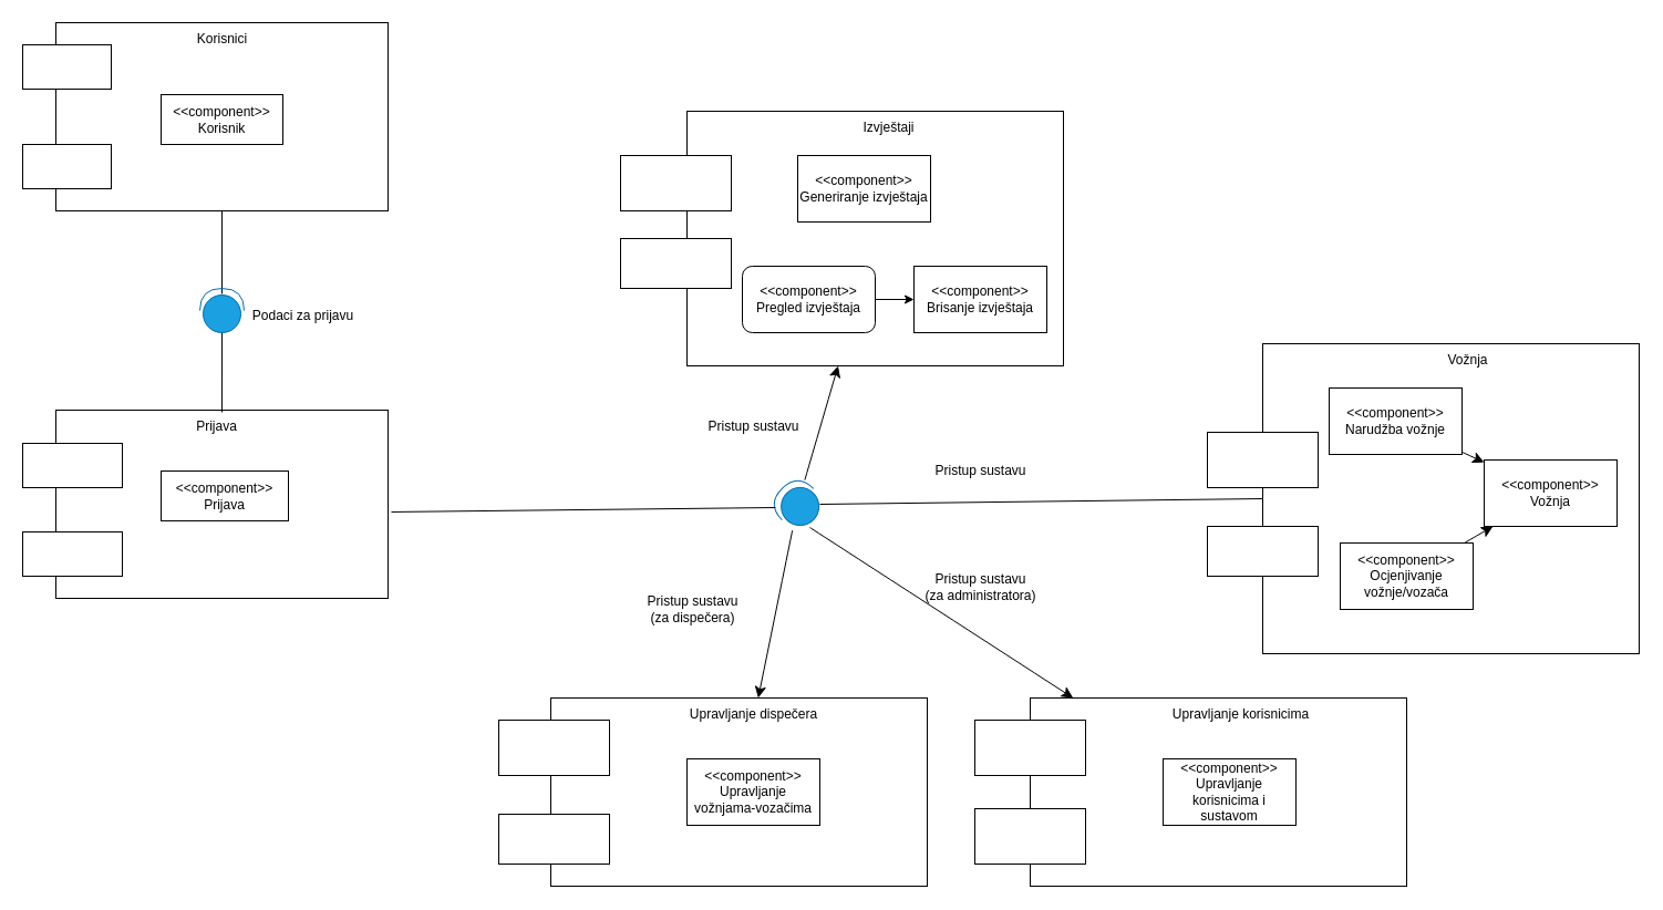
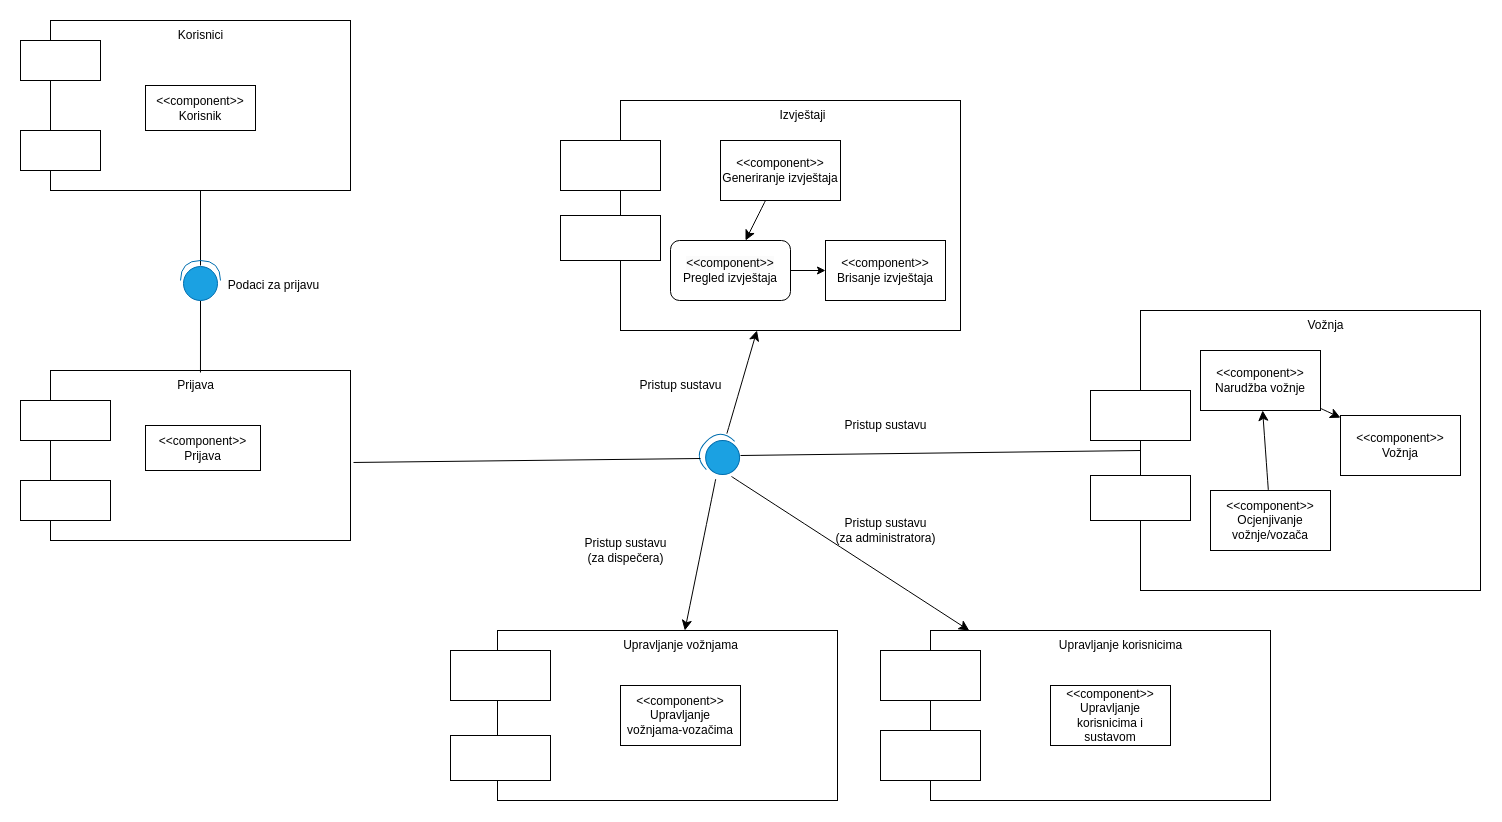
  <mxCell id="0" />
  <mxCell id="1" parent="0" />
  <mxCell id="2" value="" style="rounded=0;whiteSpace=wrap;html=1;" parent="1" vertex="1"><mxGeometry x="50" y="20" width="300" height="170" as="geometry" /></mxCell>
  <mxCell id="3" value="" style="rounded=0;whiteSpace=wrap;html=1;" parent="1" vertex="1"><mxGeometry x="20" y="40" width="80" height="40" as="geometry" /></mxCell>
  <mxCell id="4" value="" style="rounded=0;whiteSpace=wrap;html=1;" parent="1" vertex="1"><mxGeometry x="20" y="130" width="80" height="40" as="geometry" /></mxCell>
  <mxCell id="5" value="&amp;lt;&amp;lt;component&amp;gt;&amp;gt;&lt;br&gt;Korisnik" style="rounded=0;whiteSpace=wrap;html=1;" parent="1" vertex="1"><mxGeometry x="145" y="85" width="110" height="45" as="geometry" /></mxCell>
  <mxCell id="6" value="Korisnici" style="text;html=1;align=center;verticalAlign=middle;resizable=0;points=[];autosize=1;strokeColor=none;fillColor=none;" parent="1" vertex="1"><mxGeometry x="165" y="20" width="70" height="30" as="geometry" /></mxCell>
  <mxCell id="7" value="" style="rounded=0;whiteSpace=wrap;html=1;" parent="1" vertex="1"><mxGeometry x="50" y="370" width="300" height="170" as="geometry" /></mxCell>
  <mxCell id="8" value="" style="endArrow=none;html=1;rounded=0;entryX=0.5;entryY=1;entryDx=0;entryDy=0;exitX=1;exitY=0.5;exitDx=0;exitDy=0;exitPerimeter=0;" parent="1" target="2" edge="1"><mxGeometry width="50" height="50" relative="1" as="geometry"><mxPoint x="200" y="265" as="sourcePoint" /><mxPoint x="320" y="260" as="targetPoint" /></mxGeometry></mxCell>
  <mxCell id="9" value="" style="endArrow=none;html=1;rounded=0;entryX=0;entryY=0.5;entryDx=0;entryDy=0;entryPerimeter=0;exitX=0.583;exitY=0.067;exitDx=0;exitDy=0;exitPerimeter=0;" parent="1" source="14" target="21" edge="1"><mxGeometry width="50" height="50" relative="1" as="geometry"><mxPoint x="200" y="360" as="sourcePoint" /><mxPoint x="200" y="300" as="targetPoint" /></mxGeometry></mxCell>
  <mxCell id="10" value="Podaci za prijavu" style="text;html=1;align=center;verticalAlign=middle;resizable=0;points=[];autosize=1;strokeColor=none;fillColor=none;" parent="1" vertex="1"><mxGeometry x="217.5" y="270" width="110" height="30" as="geometry" /></mxCell>
  <mxCell id="11" value="" style="rounded=0;whiteSpace=wrap;html=1;" parent="1" vertex="1"><mxGeometry x="20" y="400" width="90" height="40" as="geometry" /></mxCell>
  <mxCell id="12" value="" style="rounded=0;whiteSpace=wrap;html=1;" parent="1" vertex="1"><mxGeometry x="20" y="480" width="90" height="40" as="geometry" /></mxCell>
  <mxCell id="13" value="&amp;lt;&amp;lt;component&amp;gt;&amp;gt;&lt;br&gt;Prijava" style="rounded=0;whiteSpace=wrap;html=1;" parent="1" vertex="1"><mxGeometry x="145" y="425" width="115" height="45" as="geometry" /></mxCell>
  <mxCell id="14" value="Prijava" style="text;html=1;align=center;verticalAlign=middle;resizable=0;points=[];autosize=1;strokeColor=none;fillColor=none;" parent="1" vertex="1"><mxGeometry x="165" y="370" width="60" height="30" as="geometry" /></mxCell>
  <mxCell id="15" style="edgeStyle=none;curved=1;rounded=0;orthogonalLoop=1;jettySize=auto;html=1;fontSize=12;startSize=8;endSize=8;" parent="1" source="17" target="28" edge="1"><mxGeometry relative="1" as="geometry" /></mxCell>
  <mxCell id="16" style="edgeStyle=none;curved=1;rounded=0;orthogonalLoop=1;jettySize=auto;html=1;fontSize=12;startSize=8;endSize=8;" parent="1" source="17" target="34" edge="1"><mxGeometry relative="1" as="geometry" /></mxCell>
  <mxCell id="17" value="" style="shape=providedRequiredInterface;html=1;verticalLabelPosition=bottom;sketch=0;direction=west;rotation=45;fillColor=#1ba1e2;fontColor=#ffffff;strokeColor=#006EAF;" parent="1" vertex="1"><mxGeometry x="700" y="435" width="40" height="40" as="geometry" /></mxCell>
  <mxCell id="18" value="" style="endArrow=none;html=1;rounded=0;exitX=1.01;exitY=0.541;exitDx=0;exitDy=0;exitPerimeter=0;entryX=0.801;entryY=0.093;entryDx=0;entryDy=0;entryPerimeter=0;" parent="1" source="7" target="17" edge="1"><mxGeometry width="50" height="50" relative="1" as="geometry"><mxPoint x="630" y="310" as="sourcePoint" /><mxPoint x="880" y="410" as="targetPoint" /></mxGeometry></mxCell>
  <mxCell id="19" value="Pristup sustavu" style="text;html=1;align=center;verticalAlign=middle;resizable=0;points=[];autosize=1;strokeColor=none;fillColor=none;" parent="1" vertex="1"><mxGeometry x="830" y="410" width="110" height="30" as="geometry" /></mxCell>
  <mxCell id="20" value="" style="endArrow=none;html=1;rounded=0;entryX=0;entryY=0.5;entryDx=0;entryDy=0;" parent="1" target="22" edge="1"><mxGeometry width="50" height="50" relative="1" as="geometry"><mxPoint x="740" y="455" as="sourcePoint" /><mxPoint x="1152" y="872.06" as="targetPoint" /></mxGeometry></mxCell>
  <mxCell id="21" value="" style="shape=providedRequiredInterface;html=1;verticalLabelPosition=bottom;sketch=0;direction=north;fillColor=#1ba1e2;fontColor=#ffffff;strokeColor=#006EAF;" parent="1" vertex="1"><mxGeometry x="180" y="260" width="40" height="40" as="geometry" /></mxCell>
  <mxCell id="22" value="" style="rounded=0;whiteSpace=wrap;html=1;" parent="1" vertex="1"><mxGeometry x="1140" y="310" width="340" height="280" as="geometry" /></mxCell>
  <mxCell id="23" value="" style="rounded=0;whiteSpace=wrap;html=1;" parent="1" vertex="1"><mxGeometry x="1090" y="390" width="100" height="50" as="geometry" /></mxCell>
  <mxCell id="24" value="" style="rounded=0;whiteSpace=wrap;html=1;" parent="1" vertex="1"><mxGeometry x="1090" y="475" width="100" height="45" as="geometry" /></mxCell>
  <mxCell id="25" style="edgeStyle=none;curved=1;rounded=0;orthogonalLoop=1;jettySize=auto;html=1;fontSize=12;startSize=8;endSize=8;" parent="1" source="26" target="43" edge="1"><mxGeometry relative="1" as="geometry" /></mxCell>
  <mxCell id="26" value="&amp;lt;&amp;lt;component&amp;gt;&amp;gt;&lt;br&gt;Narudžba vožnje" style="rounded=0;whiteSpace=wrap;html=1;" parent="1" vertex="1"><mxGeometry x="1200" y="350" width="120" height="60" as="geometry" /></mxCell>
  <mxCell id="27" value="&lt;blockquote style=&quot;margin: 0 0 0 40px; border: none; padding: 0px;&quot;&gt;Vožnja&lt;/blockquote&gt;" style="text;html=1;align=center;verticalAlign=middle;resizable=0;points=[];autosize=1;strokeColor=none;fillColor=none;" parent="1" vertex="1"><mxGeometry x="1255" y="310" width="100" height="30" as="geometry" /></mxCell>
  <mxCell id="28" value="" style="rounded=0;whiteSpace=wrap;html=1;" parent="1" vertex="1"><mxGeometry x="497" y="630" width="340" height="170" as="geometry" /></mxCell>
  <mxCell id="29" value="" style="rounded=0;whiteSpace=wrap;html=1;" parent="1" vertex="1"><mxGeometry x="450" y="650" width="100" height="50" as="geometry" /></mxCell>
  <mxCell id="30" value="" style="rounded=0;whiteSpace=wrap;html=1;" parent="1" vertex="1"><mxGeometry x="450" y="735" width="100" height="45" as="geometry" /></mxCell>
  <mxCell id="31" value="&amp;lt;&amp;lt;component&amp;gt;&amp;gt;&lt;br&gt;Upravljanje vožnjama-vozačima" style="rounded=0;whiteSpace=wrap;html=1;" parent="1" vertex="1"><mxGeometry x="620" y="685" width="120" height="60" as="geometry" /></mxCell>
- <mxCell id="32" value="&lt;blockquote style=&quot;margin: 0 0 0 40px; border: none; padding: 0px;&quot;&gt;Upravljanje dispečera&lt;/blockquote&gt;" style="text;html=1;align=center;verticalAlign=middle;resizable=0;points=[];autosize=1;strokeColor=none;fillColor=none;" parent="1" vertex="1"><mxGeometry x="570" y="630" width="180" height="30" as="geometry" /></mxCell>
+ <mxCell id="32" value="&lt;blockquote style=&quot;margin: 0 0 0 40px; border: none; padding: 0px;&quot;&gt;Upravljanje vožnjama&lt;/blockquote&gt;" style="text;html=1;align=center;verticalAlign=middle;resizable=0;points=[];autosize=1;strokeColor=none;fillColor=none;" parent="1" vertex="1"><mxGeometry x="570" y="630" width="180" height="30" as="geometry" /></mxCell>
  <mxCell id="33" value="Pristup sustavu&lt;br&gt;(za dispečera)" style="text;html=1;align=center;verticalAlign=middle;resizable=0;points=[];autosize=1;strokeColor=none;fillColor=none;" parent="1" vertex="1"><mxGeometry x="570" y="530" width="110" height="40" as="geometry" /></mxCell>
  <mxCell id="34" value="" style="rounded=0;whiteSpace=wrap;html=1;" parent="1" vertex="1"><mxGeometry x="620" y="100" width="340" height="230" as="geometry" /></mxCell>
  <mxCell id="35" value="" style="rounded=0;whiteSpace=wrap;html=1;" parent="1" vertex="1"><mxGeometry x="560" y="140" width="100" height="50" as="geometry" /></mxCell>
  <mxCell id="36" value="" style="rounded=0;whiteSpace=wrap;html=1;" parent="1" vertex="1"><mxGeometry x="560" y="215" width="100" height="45" as="geometry" /></mxCell>
+ <mxCell id="37" style="edgeStyle=none;curved=1;rounded=0;orthogonalLoop=1;jettySize=auto;html=1;fontSize=12;startSize=8;endSize=8;" parent="1" source="38" target="45" edge="1"><mxGeometry relative="1" as="geometry" /></mxCell>
  <mxCell id="38" value="&amp;lt;&amp;lt;component&amp;gt;&amp;gt;&lt;br&gt;Generiranje izvještaja" style="rounded=0;whiteSpace=wrap;html=1;" parent="1" vertex="1"><mxGeometry x="720" y="140" width="120" height="60" as="geometry" /></mxCell>
  <mxCell id="39" value="&lt;blockquote style=&quot;margin: 0 0 0 40px; border: none; padding: 0px;&quot;&gt;Izvještaji&lt;/blockquote&gt;" style="text;html=1;align=center;verticalAlign=middle;resizable=0;points=[];autosize=1;strokeColor=none;fillColor=none;" parent="1" vertex="1"><mxGeometry x="727" y="100" width="110" height="30" as="geometry" /></mxCell>
  <mxCell id="40" value="Pristup sustavu" style="text;html=1;align=center;verticalAlign=middle;resizable=0;points=[];autosize=1;strokeColor=none;fillColor=none;" parent="1" vertex="1"><mxGeometry x="625" y="370" width="110" height="30" as="geometry" /></mxCell>
- <mxCell id="41" style="edgeStyle=none;curved=1;rounded=0;orthogonalLoop=1;jettySize=auto;html=1;fontSize=12;startSize=8;endSize=8;" parent="1" source="42" target="43" edge="1"><mxGeometry relative="1" as="geometry" /></mxCell>
+ <mxCell id="41" style="edgeStyle=none;curved=1;rounded=0;orthogonalLoop=1;jettySize=auto;html=1;fontSize=12;startSize=8;endSize=8;" parent="1" source="42" target="26" edge="1"><mxGeometry relative="1" as="geometry" /></mxCell>
  <mxCell id="42" value="&amp;lt;&amp;lt;component&amp;gt;&amp;gt;&lt;br&gt;Ocjenjivanje vožnje/vozača" style="rounded=0;whiteSpace=wrap;html=1;" parent="1" vertex="1"><mxGeometry x="1210" y="490" width="120" height="60" as="geometry" /></mxCell>
  <mxCell id="43" value="&amp;lt;&amp;lt;component&amp;gt;&amp;gt;&lt;br&gt;Vožnja" style="rounded=0;whiteSpace=wrap;html=1;" parent="1" vertex="1"><mxGeometry x="1340" y="415" width="120" height="60" as="geometry" /></mxCell>
  <mxCell id="44" style="edgeStyle=orthogonalEdgeStyle;rounded=0;orthogonalLoop=1;jettySize=auto;html=1;exitX=1;exitY=0.5;exitDx=0;exitDy=0;entryX=0;entryY=0.5;entryDx=0;entryDy=0;" edge="1" parent="1" source="45" target="46"><mxGeometry relative="1" as="geometry" /></mxCell>
  <mxCell id="45" value="&lt;br&gt;&lt;span style=&quot;color: rgb(0, 0, 0); font-family: Helvetica; font-size: 12px; font-style: normal; font-variant-ligatures: normal; font-variant-caps: normal; font-weight: 400; letter-spacing: normal; orphans: 2; text-align: center; text-indent: 0px; text-transform: none; widows: 2; word-spacing: 0px; -webkit-text-stroke-width: 0px; white-space: normal; background-color: rgb(251, 251, 251); text-decoration-thickness: initial; text-decoration-style: initial; text-decoration-color: initial; display: inline !important; float: none;&quot;&gt;&amp;lt;&amp;lt;component&amp;gt;&amp;gt;&lt;/span&gt;&lt;br style=&quot;forced-color-adjust: none; color: rgb(0, 0, 0); font-family: Helvetica; font-size: 12px; font-style: normal; font-variant-ligatures: normal; font-variant-caps: normal; font-weight: 400; letter-spacing: normal; orphans: 2; text-align: center; text-indent: 0px; text-transform: none; widows: 2; word-spacing: 0px; -webkit-text-stroke-width: 0px; white-space: normal; background-color: rgb(251, 251, 251); text-decoration-thickness: initial; text-decoration-style: initial; text-decoration-color: initial;&quot;&gt;Pregled izvještaja&lt;div&gt;&lt;br/&gt;&lt;/div&gt;" style="whiteSpace=wrap;html=1;rounded=1;" parent="1" vertex="1"><mxGeometry x="670" y="240" width="120" height="60" as="geometry" /></mxCell>
  <mxCell id="46" value="&amp;lt;&amp;lt;component&amp;gt;&amp;gt;&lt;br&gt;Brisanje izvještaja" style="rounded=0;whiteSpace=wrap;html=1;" vertex="1" parent="1"><mxGeometry x="825" y="240" width="120" height="60" as="geometry" /></mxCell>
  <mxCell id="47" value="" style="rounded=0;whiteSpace=wrap;html=1;" vertex="1" parent="1"><mxGeometry x="930" y="630" width="340" height="170" as="geometry" /></mxCell>
  <mxCell id="48" style="edgeStyle=none;curved=1;rounded=0;orthogonalLoop=1;jettySize=auto;html=1;fontSize=12;startSize=8;endSize=8;exitX=-0.066;exitY=0.323;exitDx=0;exitDy=0;exitPerimeter=0;" edge="1" parent="1" source="17" target="47"><mxGeometry relative="1" as="geometry"><mxPoint x="725" y="488" as="sourcePoint" /><mxPoint x="694" y="640" as="targetPoint" /></mxGeometry></mxCell>
  <mxCell id="49" value="Pristup sustavu&lt;br&gt;(za administratora)" style="text;html=1;align=center;verticalAlign=middle;resizable=0;points=[];autosize=1;strokeColor=none;fillColor=none;" vertex="1" parent="1"><mxGeometry x="825" y="510" width="120" height="40" as="geometry" /></mxCell>
  <mxCell id="50" value="" style="rounded=0;whiteSpace=wrap;html=1;" vertex="1" parent="1"><mxGeometry x="880" y="650" width="100" height="50" as="geometry" /></mxCell>
  <mxCell id="51" value="" style="rounded=0;whiteSpace=wrap;html=1;" vertex="1" parent="1"><mxGeometry x="880" y="730" width="100" height="50" as="geometry" /></mxCell>
  <mxCell id="52" value="&lt;blockquote style=&quot;margin: 0 0 0 40px; border: none; padding: 0px;&quot;&gt;Upravljanje korisnicima&lt;/blockquote&gt;" style="text;html=1;align=center;verticalAlign=middle;resizable=0;points=[];autosize=1;strokeColor=none;fillColor=none;" vertex="1" parent="1"><mxGeometry x="1005" y="630" width="190" height="30" as="geometry" /></mxCell>
  <mxCell id="53" value="&amp;lt;&amp;lt;component&amp;gt;&amp;gt;&lt;br&gt;Upravljanje korisnicima i sustavom" style="rounded=0;whiteSpace=wrap;html=1;" vertex="1" parent="1"><mxGeometry x="1050" y="685" width="120" height="60" as="geometry" /></mxCell>
